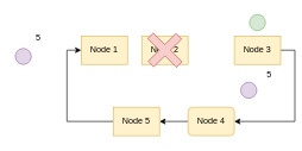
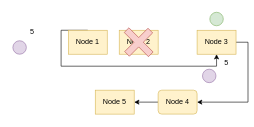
  <mxCell id="0" />
  <mxCell id="1" parent="0" />
+ <mxCell id="2" style="edgeStyle=orthogonalEdgeStyle;rounded=0;orthogonalLoop=1;jettySize=auto;html=1;exitX=0.5;exitY=0;exitDx=0;exitDy=0;entryX=0.5;entryY=1;entryDx=0;entryDy=0;startArrow=none;startFill=0;" edge="1" parent="1" source="3" target="6"><mxGeometry relative="1" as="geometry"><Array as="points"><mxPoint x="101" y="110" /><mxPoint x="361" y="110" /></Array></mxGeometry></mxCell>
  <mxCell id="3" value="Node 1" style="rounded=0;whiteSpace=wrap;html=1;fillColor=#fff2cc;strokeColor=#d6b656;" parent="1" vertex="1"><mxGeometry x="113" y="50" width="65" height="40" as="geometry" /></mxCell>
  <mxCell id="4" value="Node 2" style="rounded=0;whiteSpace=wrap;html=1;fillColor=#fff2cc;strokeColor=#d6b656;" parent="1" vertex="1"><mxGeometry x="198" y="50" width="65" height="40" as="geometry" /></mxCell>
  <mxCell id="5" style="edgeStyle=orthogonalEdgeStyle;rounded=0;orthogonalLoop=1;jettySize=auto;html=1;exitX=1;exitY=0.5;exitDx=0;exitDy=0;entryX=1;entryY=0.5;entryDx=0;entryDy=0;startArrow=none;startFill=0;" edge="1" parent="1" source="6" target="8"><mxGeometry relative="1" as="geometry" /></mxCell>
  <mxCell id="6" value="Node 3" style="rounded=0;whiteSpace=wrap;html=1;fillColor=#fff2cc;strokeColor=#d6b656;" parent="1" vertex="1"><mxGeometry x="328" y="50" width="65" height="40" as="geometry" /></mxCell>
  <mxCell id="7" style="edgeStyle=orthogonalEdgeStyle;rounded=0;orthogonalLoop=1;jettySize=auto;html=1;exitX=0;exitY=0.5;exitDx=0;exitDy=0;entryX=1;entryY=0.5;entryDx=0;entryDy=0;startArrow=none;startFill=0;" edge="1" parent="1" source="8" target="10"><mxGeometry relative="1" as="geometry" /></mxCell>
  <mxCell id="8" value="Node 4" style="whiteSpace=wrap;html=1;fillColor=#fff2cc;strokeColor=#d6b656;rounded=1;" parent="1" vertex="1"><mxGeometry x="263" y="150" width="65" height="40" as="geometry" /></mxCell>
- <mxCell id="9" style="edgeStyle=orthogonalEdgeStyle;rounded=0;orthogonalLoop=1;jettySize=auto;html=1;exitX=0;exitY=0.5;exitDx=0;exitDy=0;entryX=0;entryY=0.5;entryDx=0;entryDy=0;startArrow=none;startFill=0;" edge="1" parent="1" source="10" target="3"><mxGeometry relative="1" as="geometry" /></mxCell>
  <mxCell id="10" value="Node 5" style="rounded=0;whiteSpace=wrap;html=1;fillColor=#fff2cc;strokeColor=#d6b656;" parent="1" vertex="1"><mxGeometry x="158" y="150" width="65" height="40" as="geometry" /></mxCell>
  <mxCell id="11" value="" style="ellipse;whiteSpace=wrap;html=1;aspect=fixed;fillColor=#d5e8d4;strokeColor=#82b366;" parent="1" vertex="1"><mxGeometry x="349.25" y="20" width="22.5" height="22.5" as="geometry" /></mxCell>
  <mxCell id="12" value="5" style="text;html=1;strokeColor=none;fillColor=none;align=center;verticalAlign=middle;whiteSpace=wrap;rounded=0;" parent="1" vertex="1"><mxGeometry x="367" y="94" width="20" height="20" as="geometry" /></mxCell>
  <mxCell id="13" value="" style="ellipse;whiteSpace=wrap;html=1;aspect=fixed;fillColor=#e1d5e7;strokeColor=#9673a6;" vertex="1" parent="1"><mxGeometry x="337" y="115" width="22.5" height="22.5" as="geometry" /></mxCell>
  <mxCell id="14" value="" style="ellipse;whiteSpace=wrap;html=1;aspect=fixed;fillColor=#e1d5e7;strokeColor=#9673a6;" vertex="1" parent="1"><mxGeometry x="20.5" y="67.5" width="22.5" height="22.5" as="geometry" /></mxCell>
  <mxCell id="15" value="5" style="text;html=1;strokeColor=none;fillColor=none;align=center;verticalAlign=middle;whiteSpace=wrap;rounded=0;" vertex="1" parent="1"><mxGeometry x="43" y="42.5" width="20" height="20" as="geometry" /></mxCell>
  <mxCell id="16" value="" style="shape=cross;whiteSpace=wrap;html=1;fillColor=#f8cecc;strokeColor=#b85450;rotation=45;" vertex="1" parent="1"><mxGeometry x="201.93" y="42.49" width="57.13" height="55.03" as="geometry" /></mxCell>
